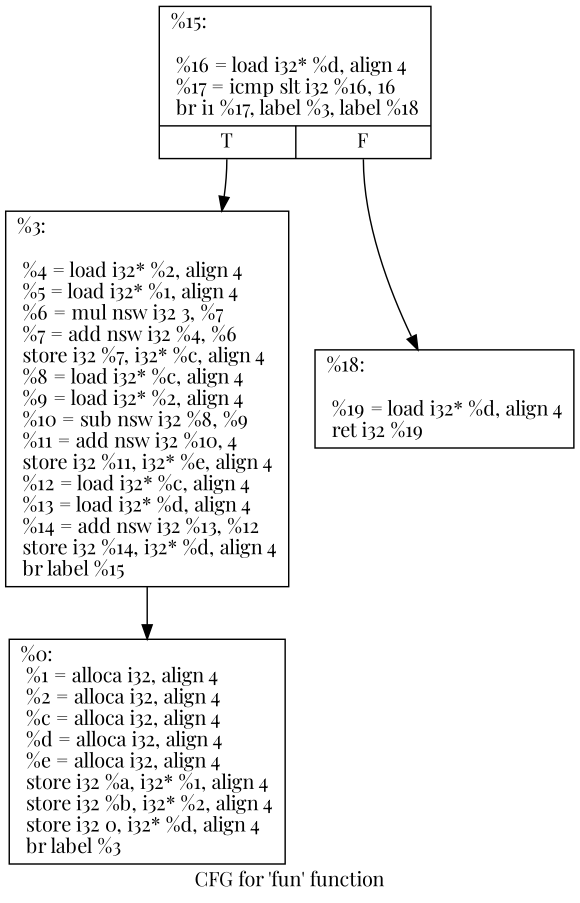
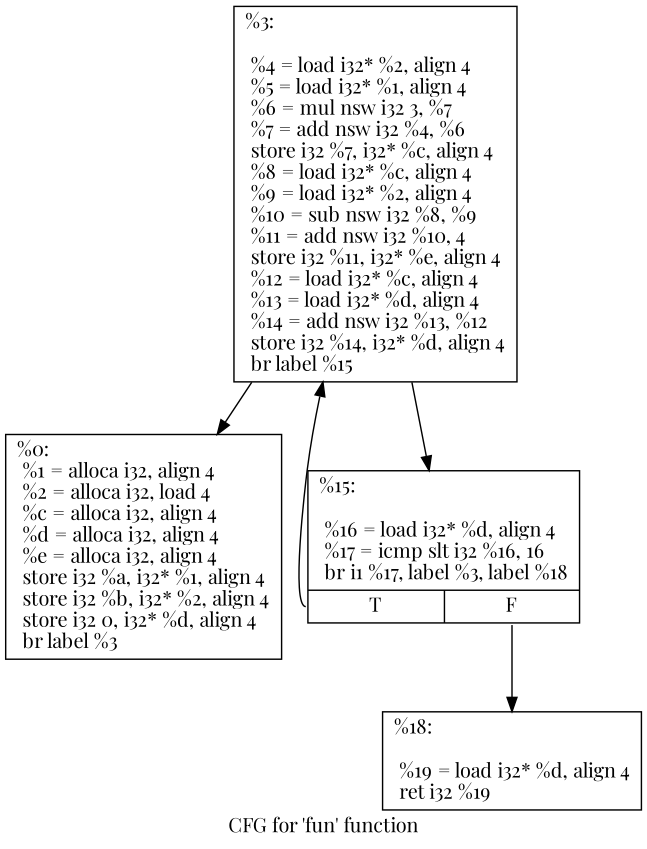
  digraph {
    fontname="Playfair Display"
    label="CFG for 'fun' function"
    node [fontname="Playfair Display" shape=record]
    edge [fontname="Playfair Display"]
-   n1 [label="{%0:\l  %1 = alloca i32, align 4\l  %2 = alloca i32, align 4\l  %c = alloca i32, align 4\l  %d = alloca i32, align 4\l  %e = alloca i32, align 4\l  store i32 %a, i32* %1, align 4\l  store i32 %b, i32* %2, align 4\l  store i32 0, i32* %d, align 4\l  br label %3\l}"]
+   n1 [label="{%0:\l  %1 = alloca i32, align 4\l  %2 = alloca i32, load 4\l  %c = alloca i32, align 4\l  %d = alloca i32, align 4\l  %e = alloca i32, align 4\l  store i32 %a, i32* %1, align 4\l  store i32 %b, i32* %2, align 4\l  store i32 0, i32* %d, align 4\l  br label %3\l}"]
    n2 [label="{%3:\l\l  %4 = load i32* %2, align 4\l  %5 = load i32* %1, align 4\l  %6 = mul nsw i32 3, %7\l  %7 = add nsw i32 %4, %6\l  store i32 %7, i32* %c, align 4\l  %8 = load i32* %c, align 4\l  %9 = load i32* %2, align 4\l  %10 = sub nsw i32 %8, %9\l  %11 = add nsw i32 %10, 4\l  store i32 %11, i32* %e, align 4\l  %12 = load i32* %c, align 4\l  %13 = load i32* %d, align 4\l  %14 = add nsw i32 %13, %12\l  store i32 %14, i32* %d, align 4\l  br label %15\l}"]
    n3 [label="{%15:\l\l  %16 = load i32* %d, align 4\l  %17 = icmp slt i32 %16, 16\l  br i1 %17, label %3, label %18\l|{<s0>T|<s1>F}}"]
    n4 [label="{%18:\l\l  %19 = load i32* %d, align 4\l  ret i32 %19\l}"]
    n2 -> n1
+   n2 -> n3
    n3 -> n2 [tailport=s0]
    n3 -> n4 [tailport=s1]
  }
